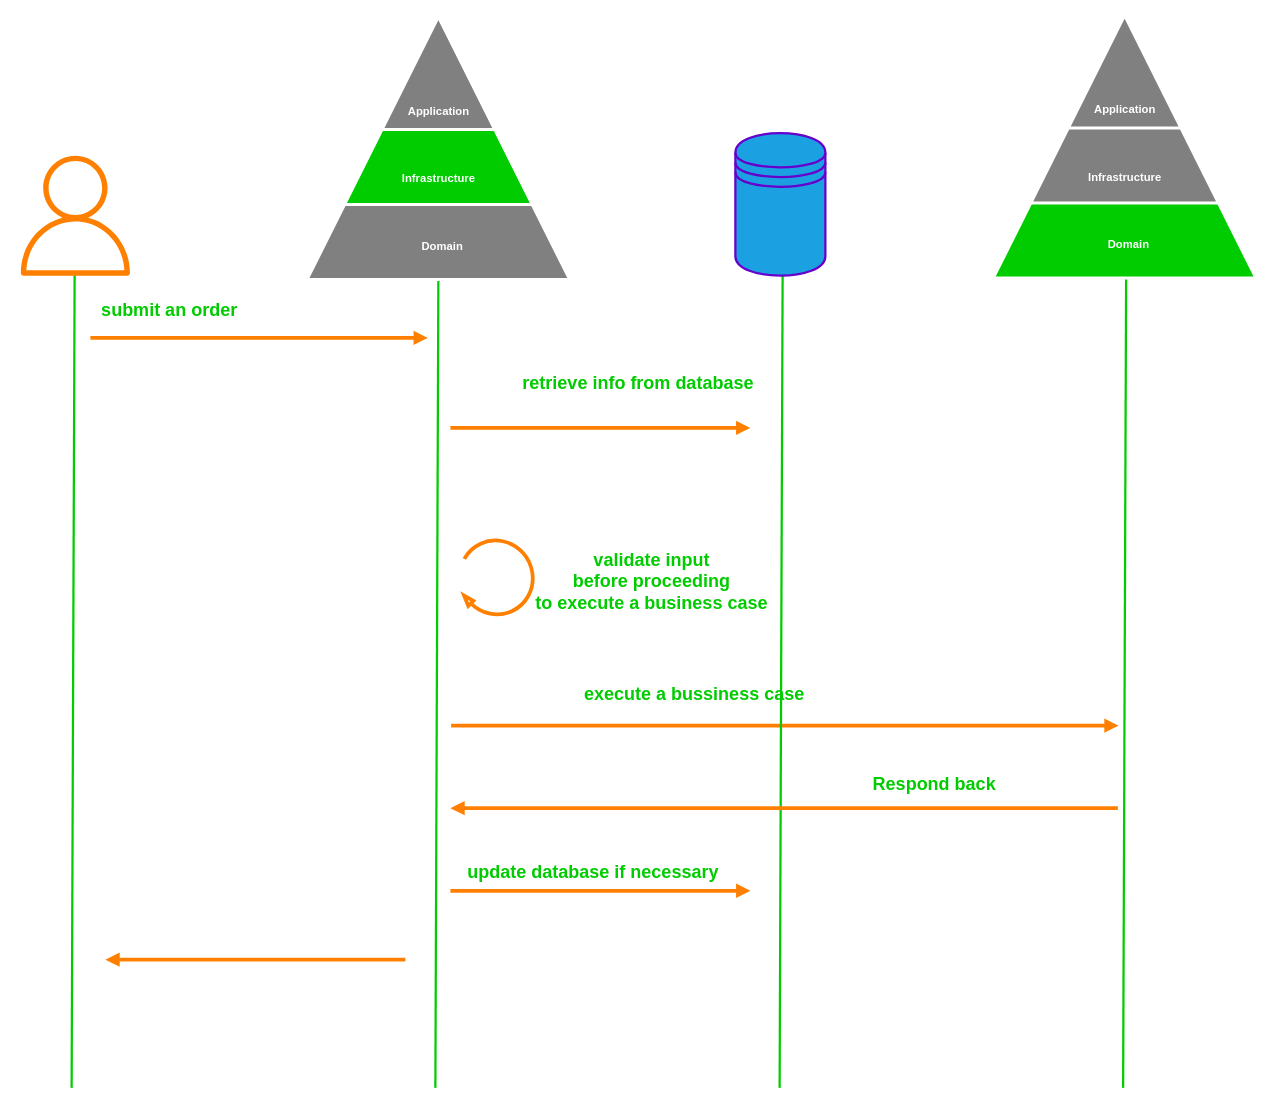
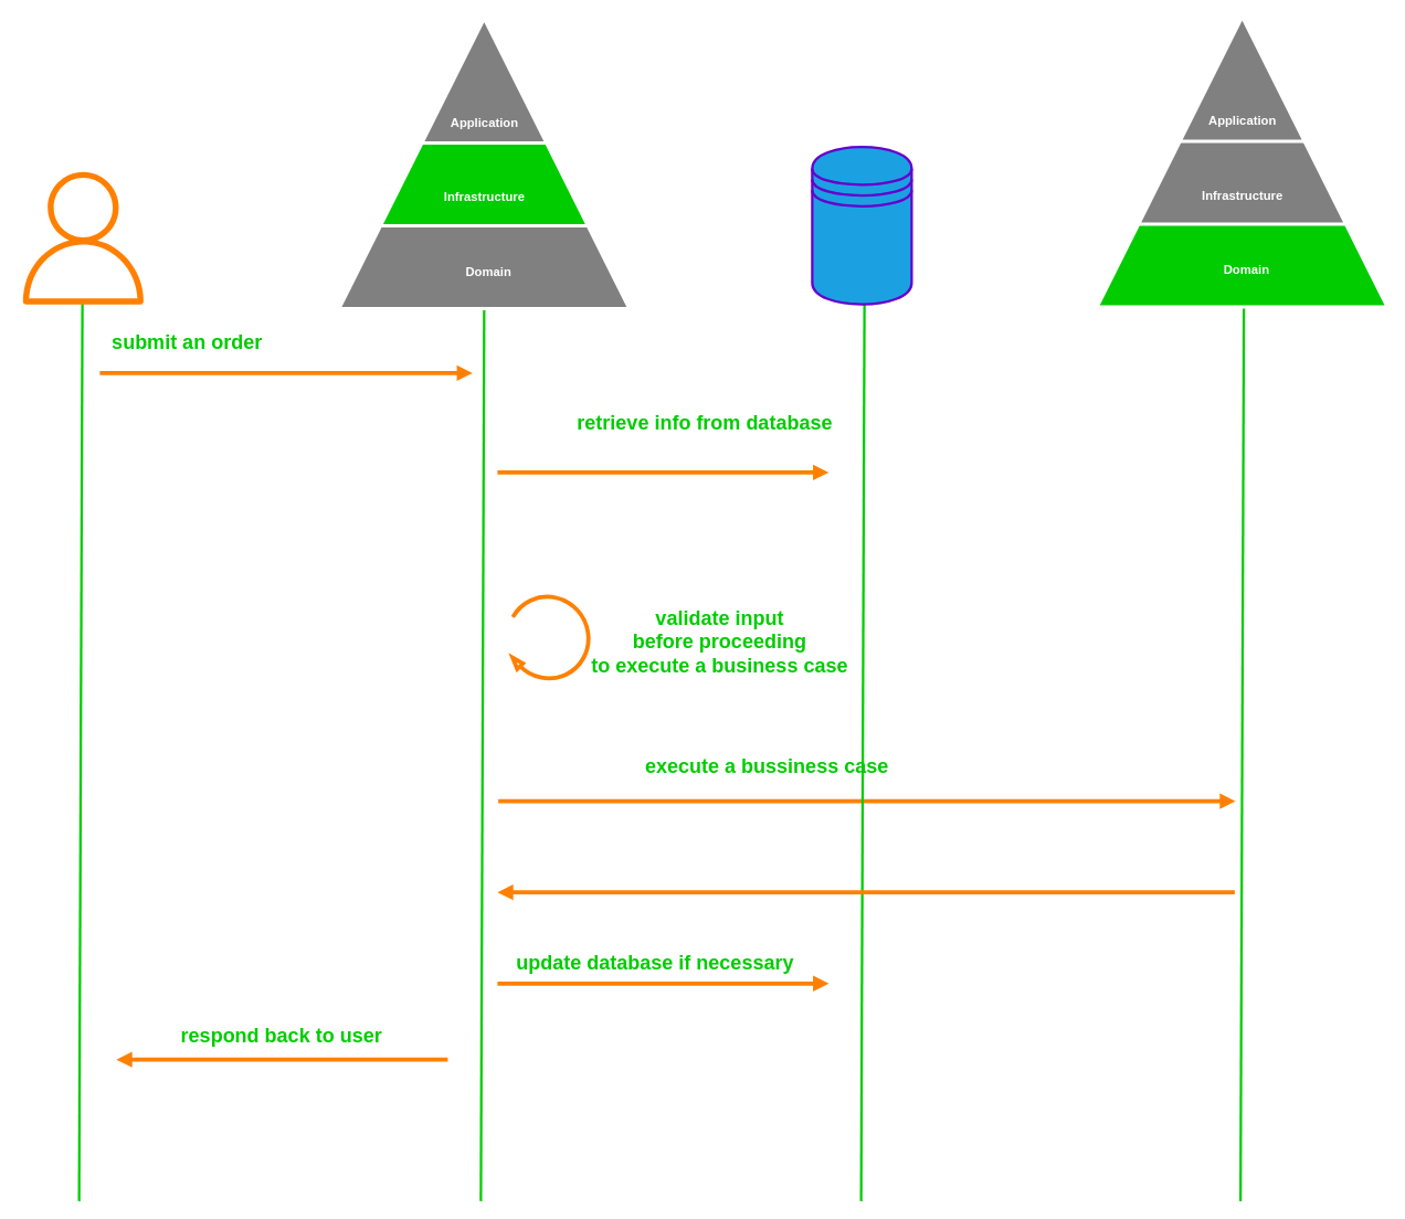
  <mxCell id="0" />
  <mxCell id="1" parent="0" />
  <mxCell id="2" value="" style="endArrow=block;html=1;rounded=0;strokeWidth=5;endFill=1;strokeColor=#FF8000;" edge="1" parent="1"><mxGeometry width="50" height="50" relative="1" as="geometry"><mxPoint x="120" y="450" as="sourcePoint" /><mxPoint x="570" y="450" as="targetPoint" /></mxGeometry></mxCell>
  <mxCell id="3" value="" style="endArrow=block;html=1;rounded=0;strokeWidth=5;endFill=1;strokeColor=#FF8000;" edge="1" parent="1"><mxGeometry width="50" height="50" relative="1" as="geometry"><mxPoint x="600" y="570" as="sourcePoint" /><mxPoint x="1000" y="570" as="targetPoint" /></mxGeometry></mxCell>
  <mxCell id="4" value="submit an order" style="text;html=1;align=center;verticalAlign=middle;resizable=0;points=[];autosize=1;strokeColor=none;fillColor=none;fontSize=24;fontStyle=1;fontColor=#00CC00;" vertex="1" parent="1"><mxGeometry x="125" y="393" width="200" height="40" as="geometry" /></mxCell>
  <mxCell id="5" value="Database" style="text;html=1;align=center;verticalAlign=middle;resizable=0;points=[];autosize=1;strokeColor=none;fillColor=none;fontSize=20;fontStyle=1;fontColor=#FFFFFF;" vertex="1" parent="1"><mxGeometry x="985" y="274" width="110" height="40" as="geometry" /></mxCell>
  <mxCell id="6" value="retrieve info from database" style="text;html=1;align=center;verticalAlign=middle;resizable=0;points=[];autosize=1;strokeColor=none;fillColor=none;fontSize=24;fontStyle=1;fontColor=#00CC00;" vertex="1" parent="1"><mxGeometry x="685" y="490" width="330" height="40" as="geometry" /></mxCell>
  <mxCell id="7" value="execute a&amp;nbsp;bussiness case" style="text;html=1;align=center;verticalAlign=middle;resizable=0;points=[];autosize=1;strokeColor=none;fillColor=none;fontSize=24;fontStyle=1;fontColor=#00CC00;" vertex="1" parent="1"><mxGeometry x="765" y="905" width="320" height="40" as="geometry" /></mxCell>
  <mxCell id="8" value="" style="endArrow=block;html=1;rounded=0;strokeWidth=5;endFill=1;strokeColor=#FF8000;" edge="1" parent="1"><mxGeometry width="50" height="50" relative="1" as="geometry"><mxPoint x="601" y="967" as="sourcePoint" /><mxPoint x="1491" y="967" as="targetPoint" /></mxGeometry></mxCell>
  <mxCell id="9" value="" style="endArrow=none;html=1;rounded=0;entryX=0;entryY=0.5;entryDx=0;entryDy=0;strokeWidth=3;strokeColor=#00CC00;" edge="1" parent="1"><mxGeometry width="50" height="50" relative="1" as="geometry"><mxPoint x="580" y="1450" as="sourcePoint" /><mxPoint x="584" y="365" as="targetPoint" /></mxGeometry></mxCell>
  <mxCell id="10" value="" style="endArrow=none;html=1;rounded=0;entryX=0;entryY=0.5;entryDx=0;entryDy=0;strokeWidth=3;strokeColor=#00CC00;" edge="1" parent="1"><mxGeometry width="50" height="50" relative="1" as="geometry"><mxPoint x="1039" y="1450" as="sourcePoint" /><mxPoint x="1043" y="365" as="targetPoint" /></mxGeometry></mxCell>
  <mxCell id="11" value="" style="endArrow=none;html=1;rounded=0;entryX=0;entryY=0.5;entryDx=0;entryDy=0;strokeWidth=3;strokeColor=#00CC00;" edge="1" parent="1"><mxGeometry width="50" height="50" relative="1" as="geometry"><mxPoint x="1497" y="1450" as="sourcePoint" /><mxPoint x="1501" y="365" as="targetPoint" /></mxGeometry></mxCell>
  <mxCell id="12" value="" style="endArrow=none;html=1;rounded=0;entryX=0;entryY=0.5;entryDx=0;entryDy=0;strokeWidth=3;strokeColor=#00CC00;" edge="1" parent="1"><mxGeometry width="50" height="50" relative="1" as="geometry"><mxPoint x="95" y="1450" as="sourcePoint" /><mxPoint x="99" y="365" as="targetPoint" /></mxGeometry></mxCell>
  <mxCell id="13" value="" style="endArrow=block;html=1;rounded=0;strokeWidth=5;endFill=1;strokeColor=#FF8000;" edge="1" parent="1"><mxGeometry width="50" height="50" relative="1" as="geometry"><mxPoint x="1490" y="1077" as="sourcePoint" /><mxPoint x="600" y="1077" as="targetPoint" /></mxGeometry></mxCell>
- <mxCell id="14" value="Respond back" style="text;html=1;align=center;verticalAlign=middle;resizable=0;points=[];autosize=1;strokeColor=none;fillColor=none;fontSize=24;fontStyle=1;fontColor=#00CC00;" vertex="1" parent="1"><mxGeometry x="1150" y="1025" width="190" height="40" as="geometry" /></mxCell>
  <mxCell id="15" value="" style="endArrow=block;html=1;rounded=0;strokeWidth=5;endFill=1;strokeColor=#FF8000;" edge="1" parent="1"><mxGeometry width="50" height="50" relative="1" as="geometry"><mxPoint x="600" y="1187.18" as="sourcePoint" /><mxPoint x="1000" y="1187.18" as="targetPoint" /></mxGeometry></mxCell>
  <mxCell id="16" value="update database if necessary" style="text;html=1;align=center;verticalAlign=middle;resizable=0;points=[];autosize=1;strokeColor=none;fillColor=none;fontSize=24;fontStyle=1;fontColor=#00CC00;" vertex="1" parent="1"><mxGeometry x="610" y="1143.18" width="360" height="40" as="geometry" /></mxCell>
  <mxCell id="17" value="" style="endArrow=block;html=1;rounded=0;strokeWidth=5;endFill=1;strokeColor=#FF8000;" edge="1" parent="1"><mxGeometry width="50" height="50" relative="1" as="geometry"><mxPoint x="540" y="1279" as="sourcePoint" /><mxPoint x="140" y="1279" as="targetPoint" /></mxGeometry></mxCell>
+ <mxCell id="18" value="respond back to user" style="text;html=1;align=center;verticalAlign=middle;resizable=0;points=[];autosize=1;strokeColor=none;fillColor=none;fontSize=24;fontStyle=1;fontColor=#00CC00;" vertex="1" parent="1"><mxGeometry x="204" y="1230" width="270" height="40" as="geometry" /></mxCell>
  <mxCell id="19" value="" style="verticalLabelPosition=bottom;html=1;verticalAlign=top;strokeWidth=5;shape=mxgraph.lean_mapping.physical_pull;pointerEvents=1;flipH=1;rotation=-30;strokeColor=#FF8000;" vertex="1" parent="1"><mxGeometry x="610" y="720" width="100" height="100" as="geometry" /></mxCell>
  <mxCell id="20" value="validate input&lt;br style=&quot;font-size: 24px;&quot;&gt;before proceeding &lt;br style=&quot;font-size: 24px;&quot;&gt;to execute a business case" style="text;html=1;align=center;verticalAlign=middle;resizable=0;points=[];autosize=1;strokeColor=none;fillColor=none;fontSize=24;fontStyle=1;fontColor=#00CC00;" vertex="1" parent="1"><mxGeometry x="703" y="725" width="330" height="100" as="geometry" /></mxCell>
  <mxCell id="21" value="" style="group" vertex="1" connectable="0" parent="1"><mxGeometry x="409" y="22" width="350" height="350" as="geometry" /></mxCell>
  <mxCell id="22" value="" style="triangle;direction=north;strokeWidth=4;html=1;fillColor=#808080;strokeColor=#ffffff;shadow=0;fontSize=10;fontColor=#FFFFFF;align=center;fontStyle=0;whiteSpace=wrap;spacing=10;" vertex="1" parent="21"><mxGeometry width="350" height="350" as="geometry" /></mxCell>
  <mxCell id="23" value="" style="triangle;direction=north;strokeWidth=4;html=1;fillColor=#00CC00;strokeColor=#ffffff;shadow=0;fontSize=10;fontColor=#FFFFFF;align=center;fontStyle=0;whiteSpace=wrap;spacing=10;" vertex="1" parent="21"><mxGeometry x="50" width="250" height="250" as="geometry" /></mxCell>
  <mxCell id="24" value="" style="triangle;direction=north;strokeWidth=4;html=1;fillColor=#808080;strokeColor=#ffffff;shadow=0;fontSize=10;fontColor=#FFFFFF;align=center;fontStyle=0;whiteSpace=wrap;spacing=10;" vertex="1" parent="21"><mxGeometry x="100" width="150" height="150" as="geometry" /></mxCell>
  <mxCell id="25" value="Application" style="text;html=1;align=center;verticalAlign=middle;resizable=0;points=[];autosize=1;strokeColor=none;fillColor=none;fontColor=#FFFFFF;fontStyle=1;fontSize=15;" vertex="1" parent="21"><mxGeometry x="120" y="110" width="110" height="30" as="geometry" /></mxCell>
  <mxCell id="26" value="Infrastructure" style="text;html=1;align=center;verticalAlign=middle;resizable=0;points=[];autosize=1;strokeColor=none;fillColor=none;fontColor=#FFFFFF;fontStyle=1;fontSize=15;" vertex="1" parent="21"><mxGeometry x="115" y="200" width="120" height="30" as="geometry" /></mxCell>
  <mxCell id="27" value="Domain" style="text;html=1;align=center;verticalAlign=middle;resizable=0;points=[];autosize=1;strokeColor=none;fillColor=none;fontColor=#FFFFFF;fontStyle=1;fontSize=15;" vertex="1" parent="21"><mxGeometry x="140" y="290" width="80" height="30" as="geometry" /></mxCell>
  <mxCell id="28" value="" style="group" vertex="1" connectable="0" parent="1"><mxGeometry x="1324" y="20" width="350" height="350" as="geometry" /></mxCell>
  <mxCell id="29" value="" style="triangle;direction=north;strokeWidth=4;html=1;fillColor=#00CC00;strokeColor=#ffffff;shadow=0;fontSize=10;fontColor=#FFFFFF;align=center;fontStyle=0;whiteSpace=wrap;spacing=10;" vertex="1" parent="28"><mxGeometry width="350" height="350" as="geometry" /></mxCell>
  <mxCell id="30" value="" style="triangle;direction=north;strokeWidth=4;html=1;fillColor=#808080;strokeColor=#ffffff;shadow=0;fontSize=10;fontColor=#FFFFFF;align=center;fontStyle=0;whiteSpace=wrap;spacing=10;" vertex="1" parent="28"><mxGeometry x="50" width="250" height="250" as="geometry" /></mxCell>
  <mxCell id="31" value="" style="triangle;direction=north;strokeWidth=4;html=1;fillColor=#808080;strokeColor=#ffffff;shadow=0;fontSize=10;fontColor=#FFFFFF;align=center;fontStyle=0;whiteSpace=wrap;spacing=10;" vertex="1" parent="28"><mxGeometry x="100" width="150" height="150" as="geometry" /></mxCell>
  <mxCell id="32" value="Application" style="text;html=1;align=center;verticalAlign=middle;resizable=0;points=[];autosize=1;strokeColor=none;fillColor=none;fontColor=#FFFFFF;fontStyle=1;fontSize=15;" vertex="1" parent="28"><mxGeometry x="120" y="110" width="110" height="30" as="geometry" /></mxCell>
  <mxCell id="33" value="Infrastructure" style="text;html=1;align=center;verticalAlign=middle;resizable=0;points=[];autosize=1;strokeColor=none;fillColor=none;fontColor=#FFFFFF;fontStyle=1;fontSize=15;" vertex="1" parent="28"><mxGeometry x="115" y="200" width="120" height="30" as="geometry" /></mxCell>
  <mxCell id="34" value="Domain" style="text;html=1;align=center;verticalAlign=middle;resizable=0;points=[];autosize=1;strokeColor=none;fillColor=none;fontColor=#FFFFFF;fontStyle=1;fontSize=15;" vertex="1" parent="28"><mxGeometry x="140" y="290" width="80" height="30" as="geometry" /></mxCell>
  <mxCell id="35" value="" style="shape=datastore;whiteSpace=wrap;html=1;fillColor=#1ba1e2;strokeColor=#6600CC;strokeWidth=3;fontColor=#ffffff;" vertex="1" parent="1"><mxGeometry x="980" y="177" width="120" height="190" as="geometry" /></mxCell>
  <mxCell id="36" value="" style="sketch=0;outlineConnect=0;fontColor=#232F3E;gradientColor=none;fillColor=#FF8000;strokeColor=none;dashed=0;verticalLabelPosition=bottom;verticalAlign=top;align=center;html=1;fontSize=12;fontStyle=0;aspect=fixed;pointerEvents=1;shape=mxgraph.aws4.user;" vertex="1" parent="1"><mxGeometry x="20" y="207" width="160" height="160" as="geometry" /></mxCell>
